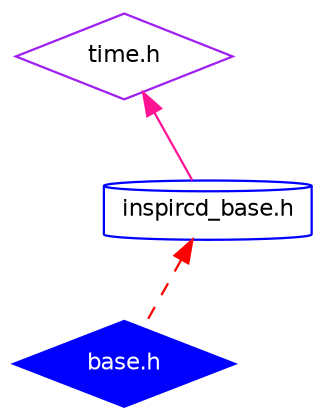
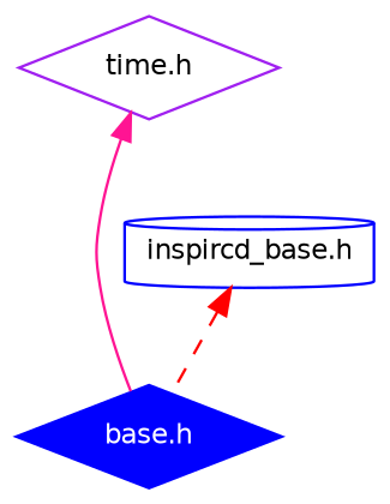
  digraph {
    node [color=blue fontname=Helvetica fontsize=10 shape=diamond]
    edge [dir=back fontname=Helvetica fontsize=10]
    n1 [fontcolor=white height=0.2 label="base.h" style=filled width=0.4]
    n2 [height=0.2 label="inspircd_base.h" shape=cylinder width=0.4]
    n3 [color=purple height=0.2 label="time.h" width=0.4]
    n2 -> n1 [color=red style=dashed]
-   n3 -> n2 [color=deeppink style=solid]
+   n3 -> n1 [color=deeppink style=solid]
  }
